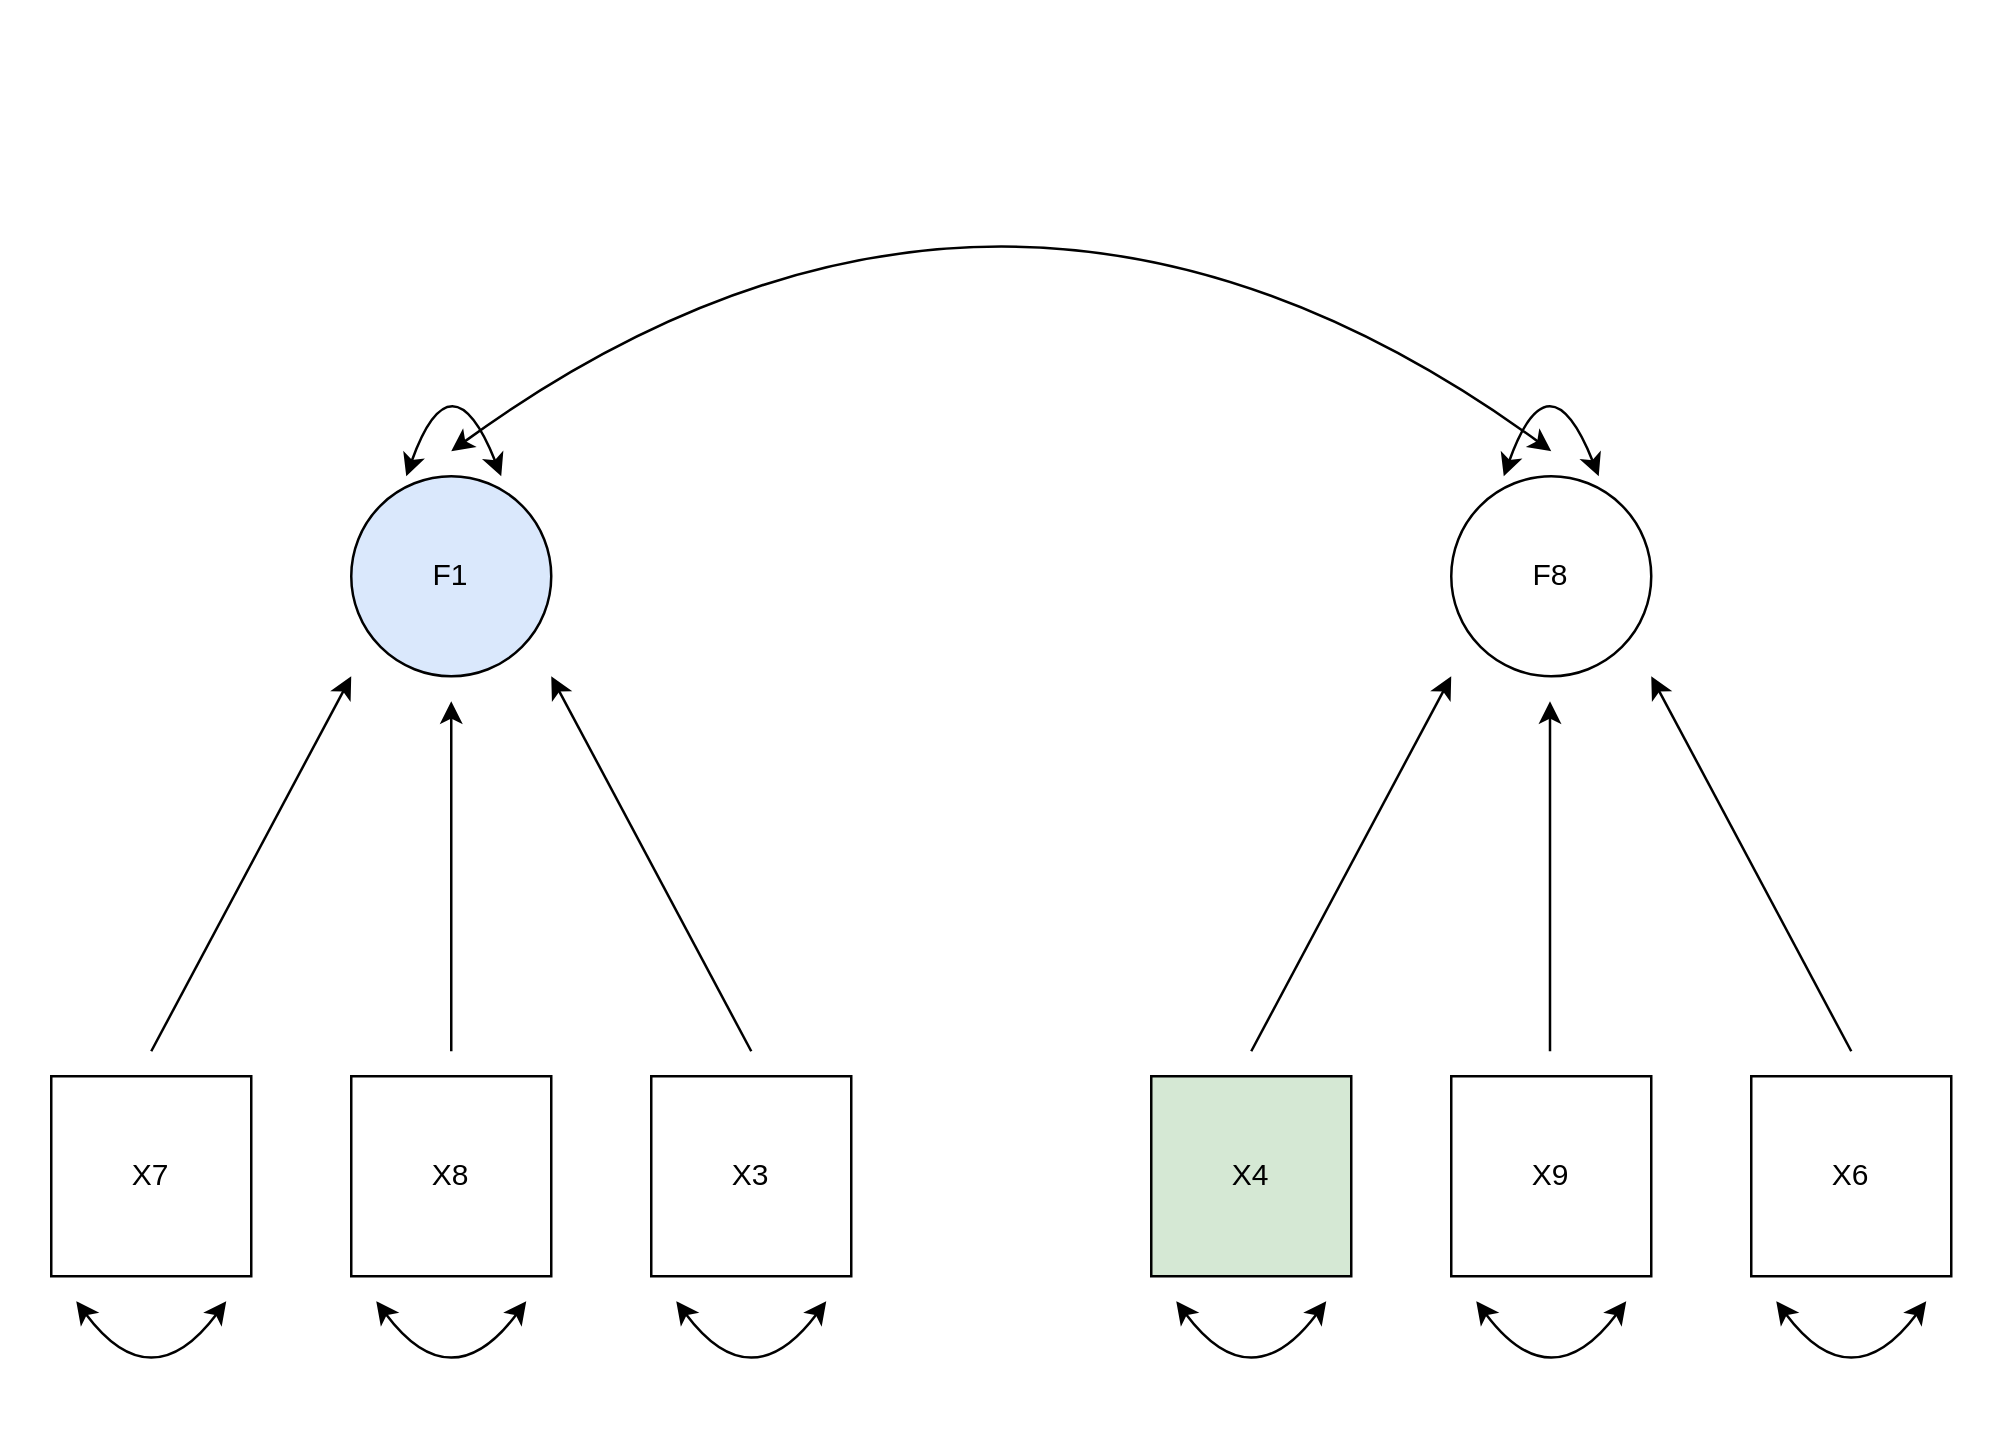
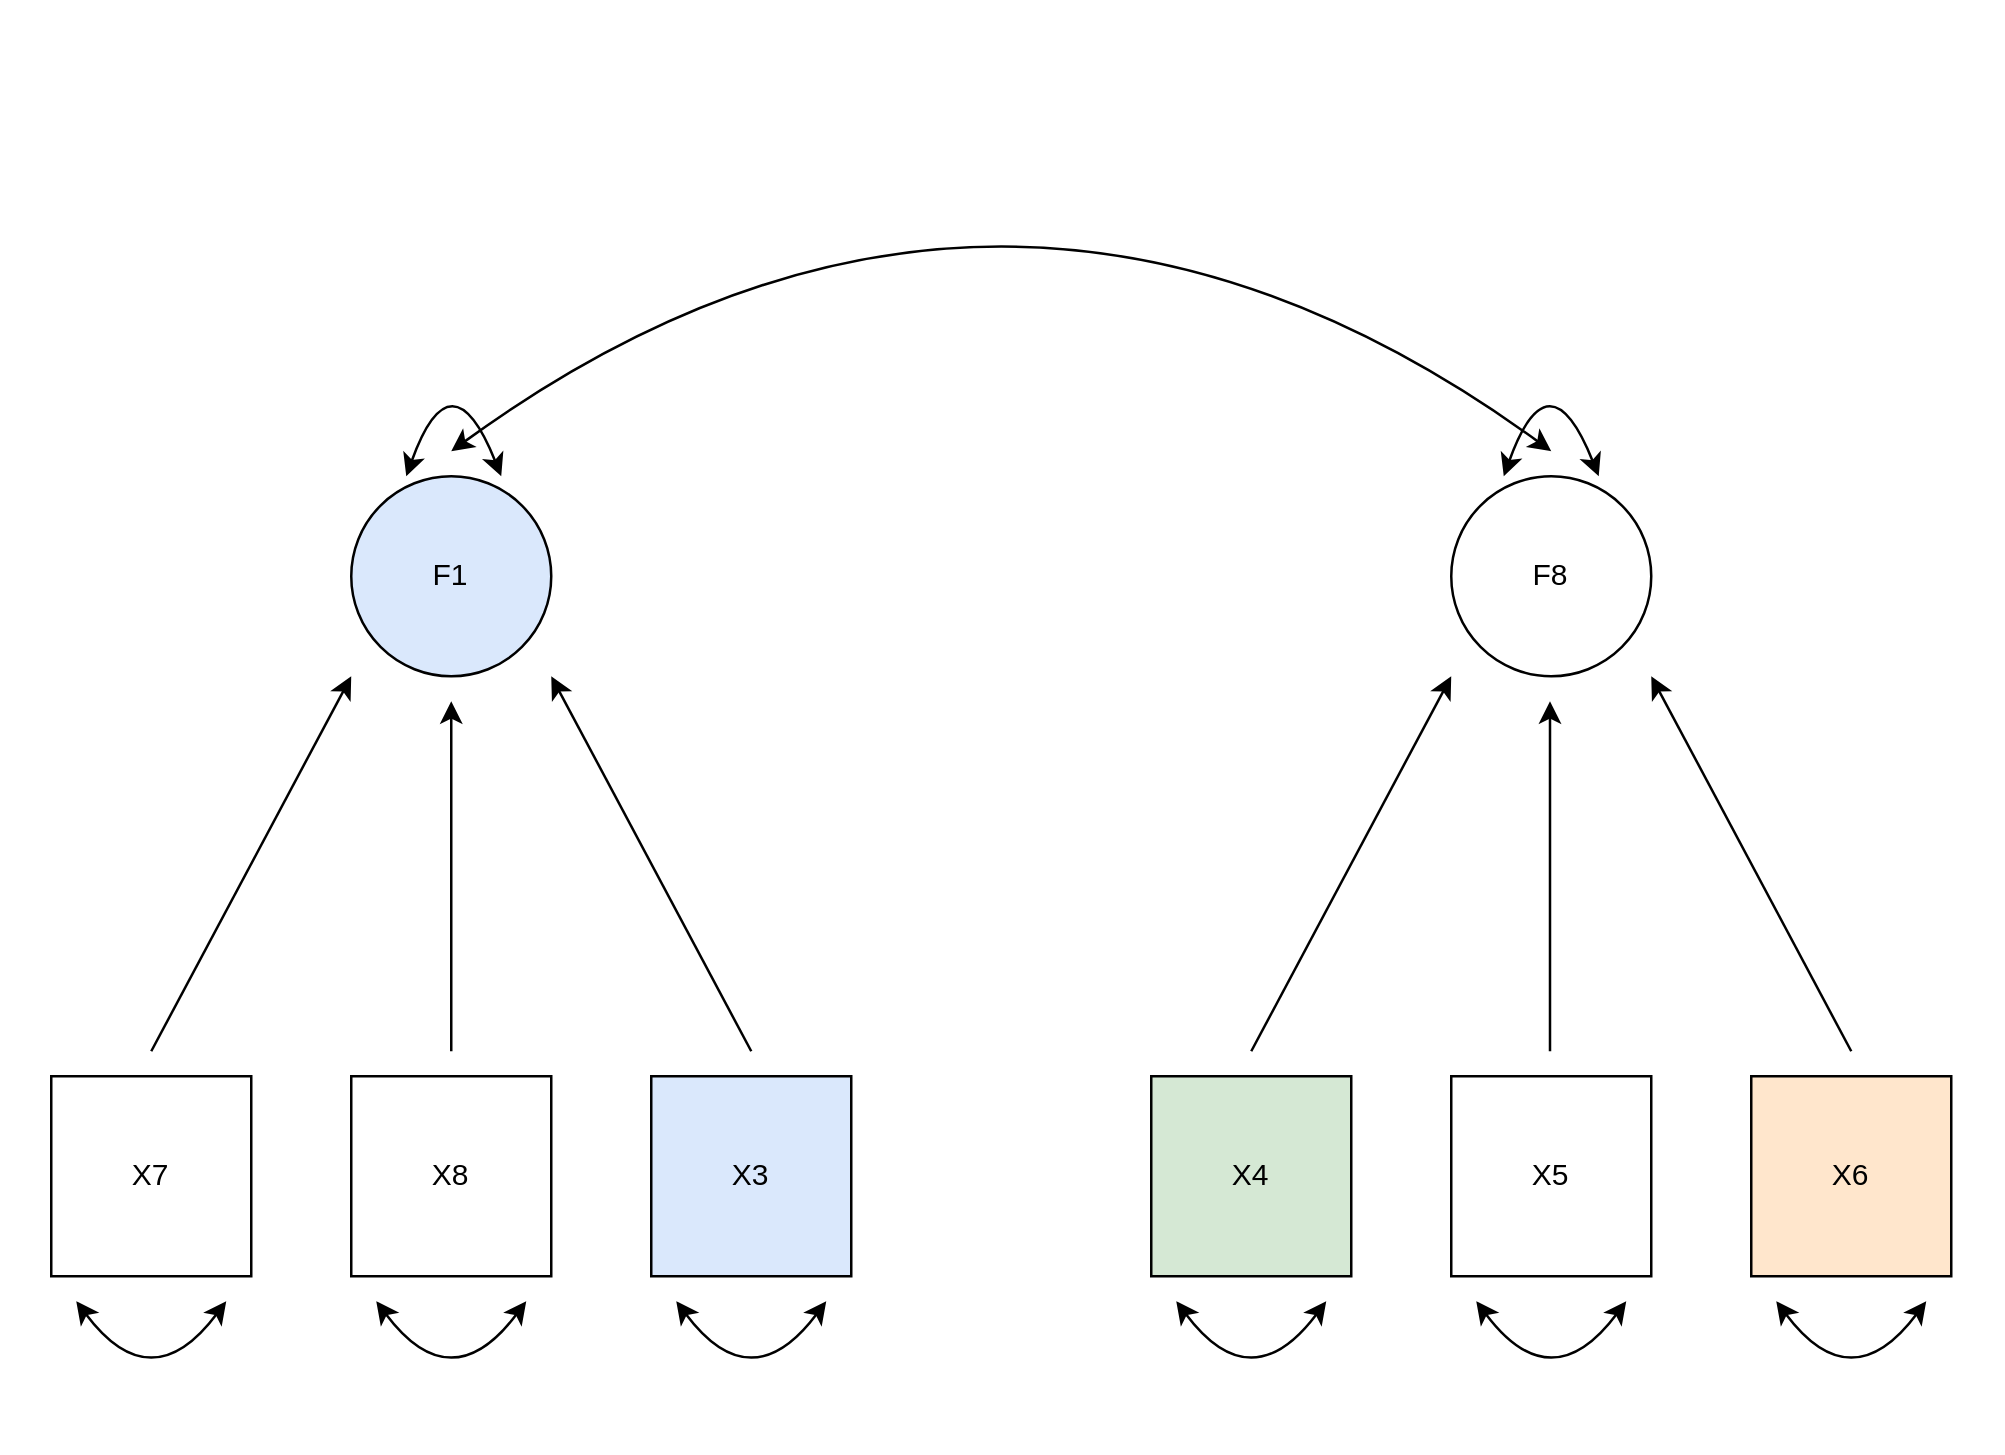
  <mxCell id="0" />
  <mxCell id="1" parent="0" />
  <mxCell id="2" value="X7" style="whiteSpace=wrap;html=1;aspect=fixed;" parent="1" vertex="1"><mxGeometry x="20" y="430" width="80" height="80" as="geometry" /></mxCell>
  <mxCell id="3" value="X8" style="whiteSpace=wrap;html=1;aspect=fixed;" parent="1" vertex="1"><mxGeometry x="140" y="430" width="80" height="80" as="geometry" /></mxCell>
- <mxCell id="4" value="X3" style="whiteSpace=wrap;html=1;aspect=fixed;" parent="1" vertex="1"><mxGeometry x="260" y="430" width="80" height="80" as="geometry" /></mxCell>
+ <mxCell id="4" value="X3" style="whiteSpace=wrap;html=1;aspect=fixed;fillColor=#dae8fc;" parent="1" vertex="1"><mxGeometry x="260" y="430" width="80" height="80" as="geometry" /></mxCell>
  <mxCell id="5" value="X4" style="whiteSpace=wrap;html=1;aspect=fixed;fillColor=#d5e8d4;" parent="1" vertex="1"><mxGeometry x="460" y="430" width="80" height="80" as="geometry" /></mxCell>
- <mxCell id="6" value="X9" style="whiteSpace=wrap;html=1;aspect=fixed;" parent="1" vertex="1"><mxGeometry x="580" y="430" width="80" height="80" as="geometry" /></mxCell>
- <mxCell id="7" value="X6" style="whiteSpace=wrap;html=1;aspect=fixed;" parent="1" vertex="1"><mxGeometry x="700" y="430" width="80" height="80" as="geometry" /></mxCell>
+ <mxCell id="6" value="X5" style="whiteSpace=wrap;html=1;aspect=fixed;" parent="1" vertex="1"><mxGeometry x="580" y="430" width="80" height="80" as="geometry" /></mxCell>
+ <mxCell id="7" value="X6" style="whiteSpace=wrap;html=1;aspect=fixed;fillColor=#ffe6cc;" parent="1" vertex="1"><mxGeometry x="700" y="430" width="80" height="80" as="geometry" /></mxCell>
  <mxCell id="8" value="F1" style="ellipse;whiteSpace=wrap;html=1;aspect=fixed;fillColor=#dae8fc;" parent="1" vertex="1"><mxGeometry x="140" y="190" width="80" height="80" as="geometry" /></mxCell>
  <mxCell id="9" value="F8" style="ellipse;whiteSpace=wrap;html=1;aspect=fixed;" parent="1" vertex="1"><mxGeometry x="580" y="190" width="80" height="80" as="geometry" /></mxCell>
  <mxCell id="10" value="" style="endArrow=classic;html=1;rounded=0;" parent="1" edge="1"><mxGeometry width="50" height="50" relative="1" as="geometry"><mxPoint x="60" y="420" as="sourcePoint" /><mxPoint x="140" y="270" as="targetPoint" /></mxGeometry></mxCell>
  <mxCell id="11" value="" style="endArrow=classic;html=1;rounded=0;" parent="1" edge="1"><mxGeometry width="50" height="50" relative="1" as="geometry"><mxPoint x="500" y="420" as="sourcePoint" /><mxPoint x="580" y="270" as="targetPoint" /></mxGeometry></mxCell>
  <mxCell id="12" value="" style="endArrow=classic;html=1;rounded=0;" parent="1" edge="1"><mxGeometry width="50" height="50" relative="1" as="geometry"><mxPoint x="740" y="420" as="sourcePoint" /><mxPoint x="660" y="270" as="targetPoint" /></mxGeometry></mxCell>
  <mxCell id="13" value="" style="endArrow=classic;html=1;rounded=0;" parent="1" edge="1"><mxGeometry width="50" height="50" relative="1" as="geometry"><mxPoint x="300" y="420" as="sourcePoint" /><mxPoint x="220" y="270" as="targetPoint" /></mxGeometry></mxCell>
  <mxCell id="14" value="" style="endArrow=classic;html=1;rounded=0;" parent="1" edge="1"><mxGeometry width="50" height="50" relative="1" as="geometry"><mxPoint x="180" y="420" as="sourcePoint" /><mxPoint x="180" y="280" as="targetPoint" /></mxGeometry></mxCell>
  <mxCell id="15" value="" style="endArrow=classic;html=1;rounded=0;" parent="1" edge="1"><mxGeometry width="50" height="50" relative="1" as="geometry"><mxPoint x="619.5" y="420" as="sourcePoint" /><mxPoint x="619.5" y="280" as="targetPoint" /></mxGeometry></mxCell>
  <mxCell id="16" value="" style="endArrow=classic;startArrow=classic;html=1;curved=1;" edge="1" parent="1"><mxGeometry width="50" height="50" relative="1" as="geometry"><mxPoint x="180" y="180" as="sourcePoint" /><mxPoint x="620" y="180" as="targetPoint" /><Array as="points"><mxPoint x="400" y="20" /></Array></mxGeometry></mxCell>
  <mxCell id="17" value="" style="endArrow=classic;startArrow=classic;html=1;curved=1;exitX=0.275;exitY=0;exitDx=0;exitDy=0;exitPerimeter=0;" edge="1" parent="1" source="8"><mxGeometry width="50" height="50" relative="1" as="geometry"><mxPoint x="155" y="190" as="sourcePoint" /><mxPoint x="200" y="190" as="targetPoint" /><Array as="points"><mxPoint x="180" y="140" /></Array></mxGeometry></mxCell>
  <mxCell id="18" value="" style="endArrow=classic;startArrow=classic;html=1;curved=1;exitX=0.275;exitY=0;exitDx=0;exitDy=0;exitPerimeter=0;" edge="1" parent="1"><mxGeometry width="50" height="50" relative="1" as="geometry"><mxPoint x="601" y="190" as="sourcePoint" /><mxPoint x="639" y="190" as="targetPoint" /><Array as="points"><mxPoint x="619" y="140" /></Array></mxGeometry></mxCell>
  <mxCell id="19" value="" style="endArrow=classic;startArrow=classic;html=1;curved=1;" edge="1" parent="1"><mxGeometry width="50" height="50" relative="1" as="geometry"><mxPoint x="30" y="520" as="sourcePoint" /><mxPoint x="90" y="520" as="targetPoint" /><Array as="points"><mxPoint x="60" y="560" /></Array></mxGeometry></mxCell>
  <mxCell id="20" value="" style="endArrow=classic;startArrow=classic;html=1;curved=1;" edge="1" parent="1"><mxGeometry width="50" height="50" relative="1" as="geometry"><mxPoint x="150" y="520" as="sourcePoint" /><mxPoint x="210" y="520" as="targetPoint" /><Array as="points"><mxPoint x="180" y="560" /></Array></mxGeometry></mxCell>
  <mxCell id="21" value="" style="endArrow=classic;startArrow=classic;html=1;curved=1;" edge="1" parent="1"><mxGeometry width="50" height="50" relative="1" as="geometry"><mxPoint x="270" y="520" as="sourcePoint" /><mxPoint x="330" y="520" as="targetPoint" /><Array as="points"><mxPoint x="300" y="560" /></Array></mxGeometry></mxCell>
  <mxCell id="22" value="" style="endArrow=classic;startArrow=classic;html=1;curved=1;" edge="1" parent="1"><mxGeometry width="50" height="50" relative="1" as="geometry"><mxPoint x="470" y="520" as="sourcePoint" /><mxPoint x="530" y="520" as="targetPoint" /><Array as="points"><mxPoint x="500" y="560" /></Array></mxGeometry></mxCell>
  <mxCell id="23" value="" style="endArrow=classic;startArrow=classic;html=1;curved=1;" edge="1" parent="1"><mxGeometry width="50" height="50" relative="1" as="geometry"><mxPoint x="590" y="520" as="sourcePoint" /><mxPoint x="650" y="520" as="targetPoint" /><Array as="points"><mxPoint x="620" y="560" /></Array></mxGeometry></mxCell>
  <mxCell id="24" value="" style="endArrow=classic;startArrow=classic;html=1;curved=1;" edge="1" parent="1"><mxGeometry width="50" height="50" relative="1" as="geometry"><mxPoint x="710" y="520" as="sourcePoint" /><mxPoint x="770" y="520" as="targetPoint" /><Array as="points"><mxPoint x="740" y="560" /></Array></mxGeometry></mxCell>
